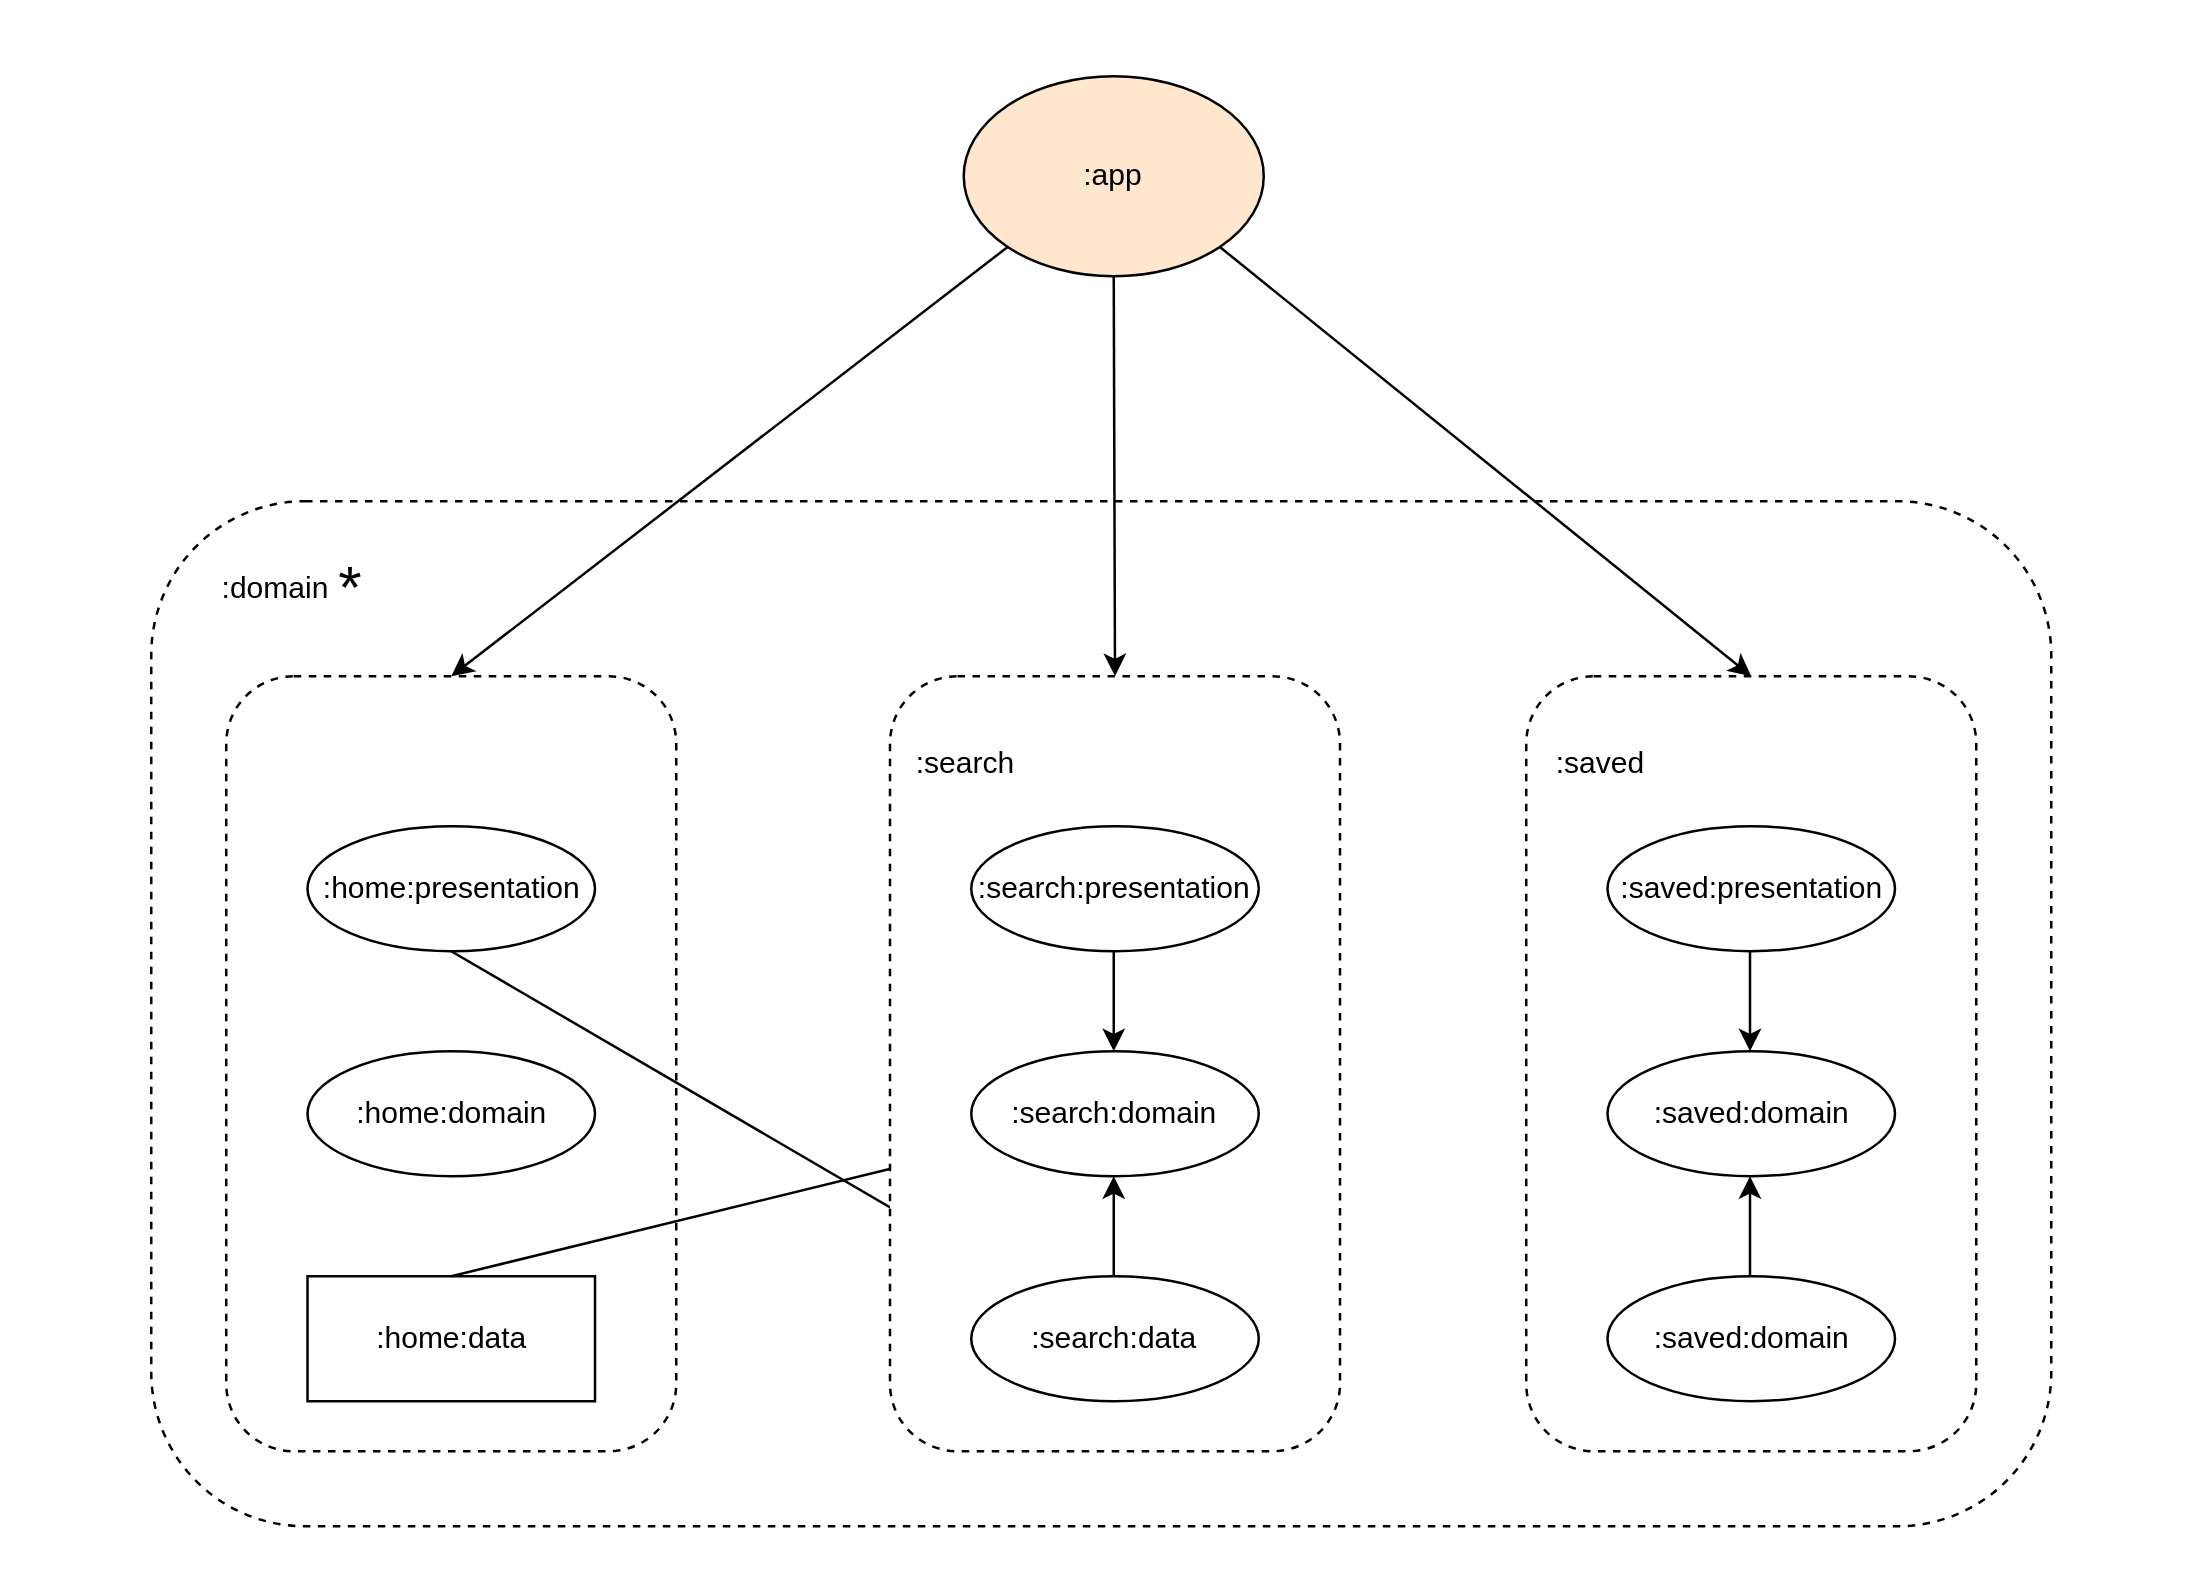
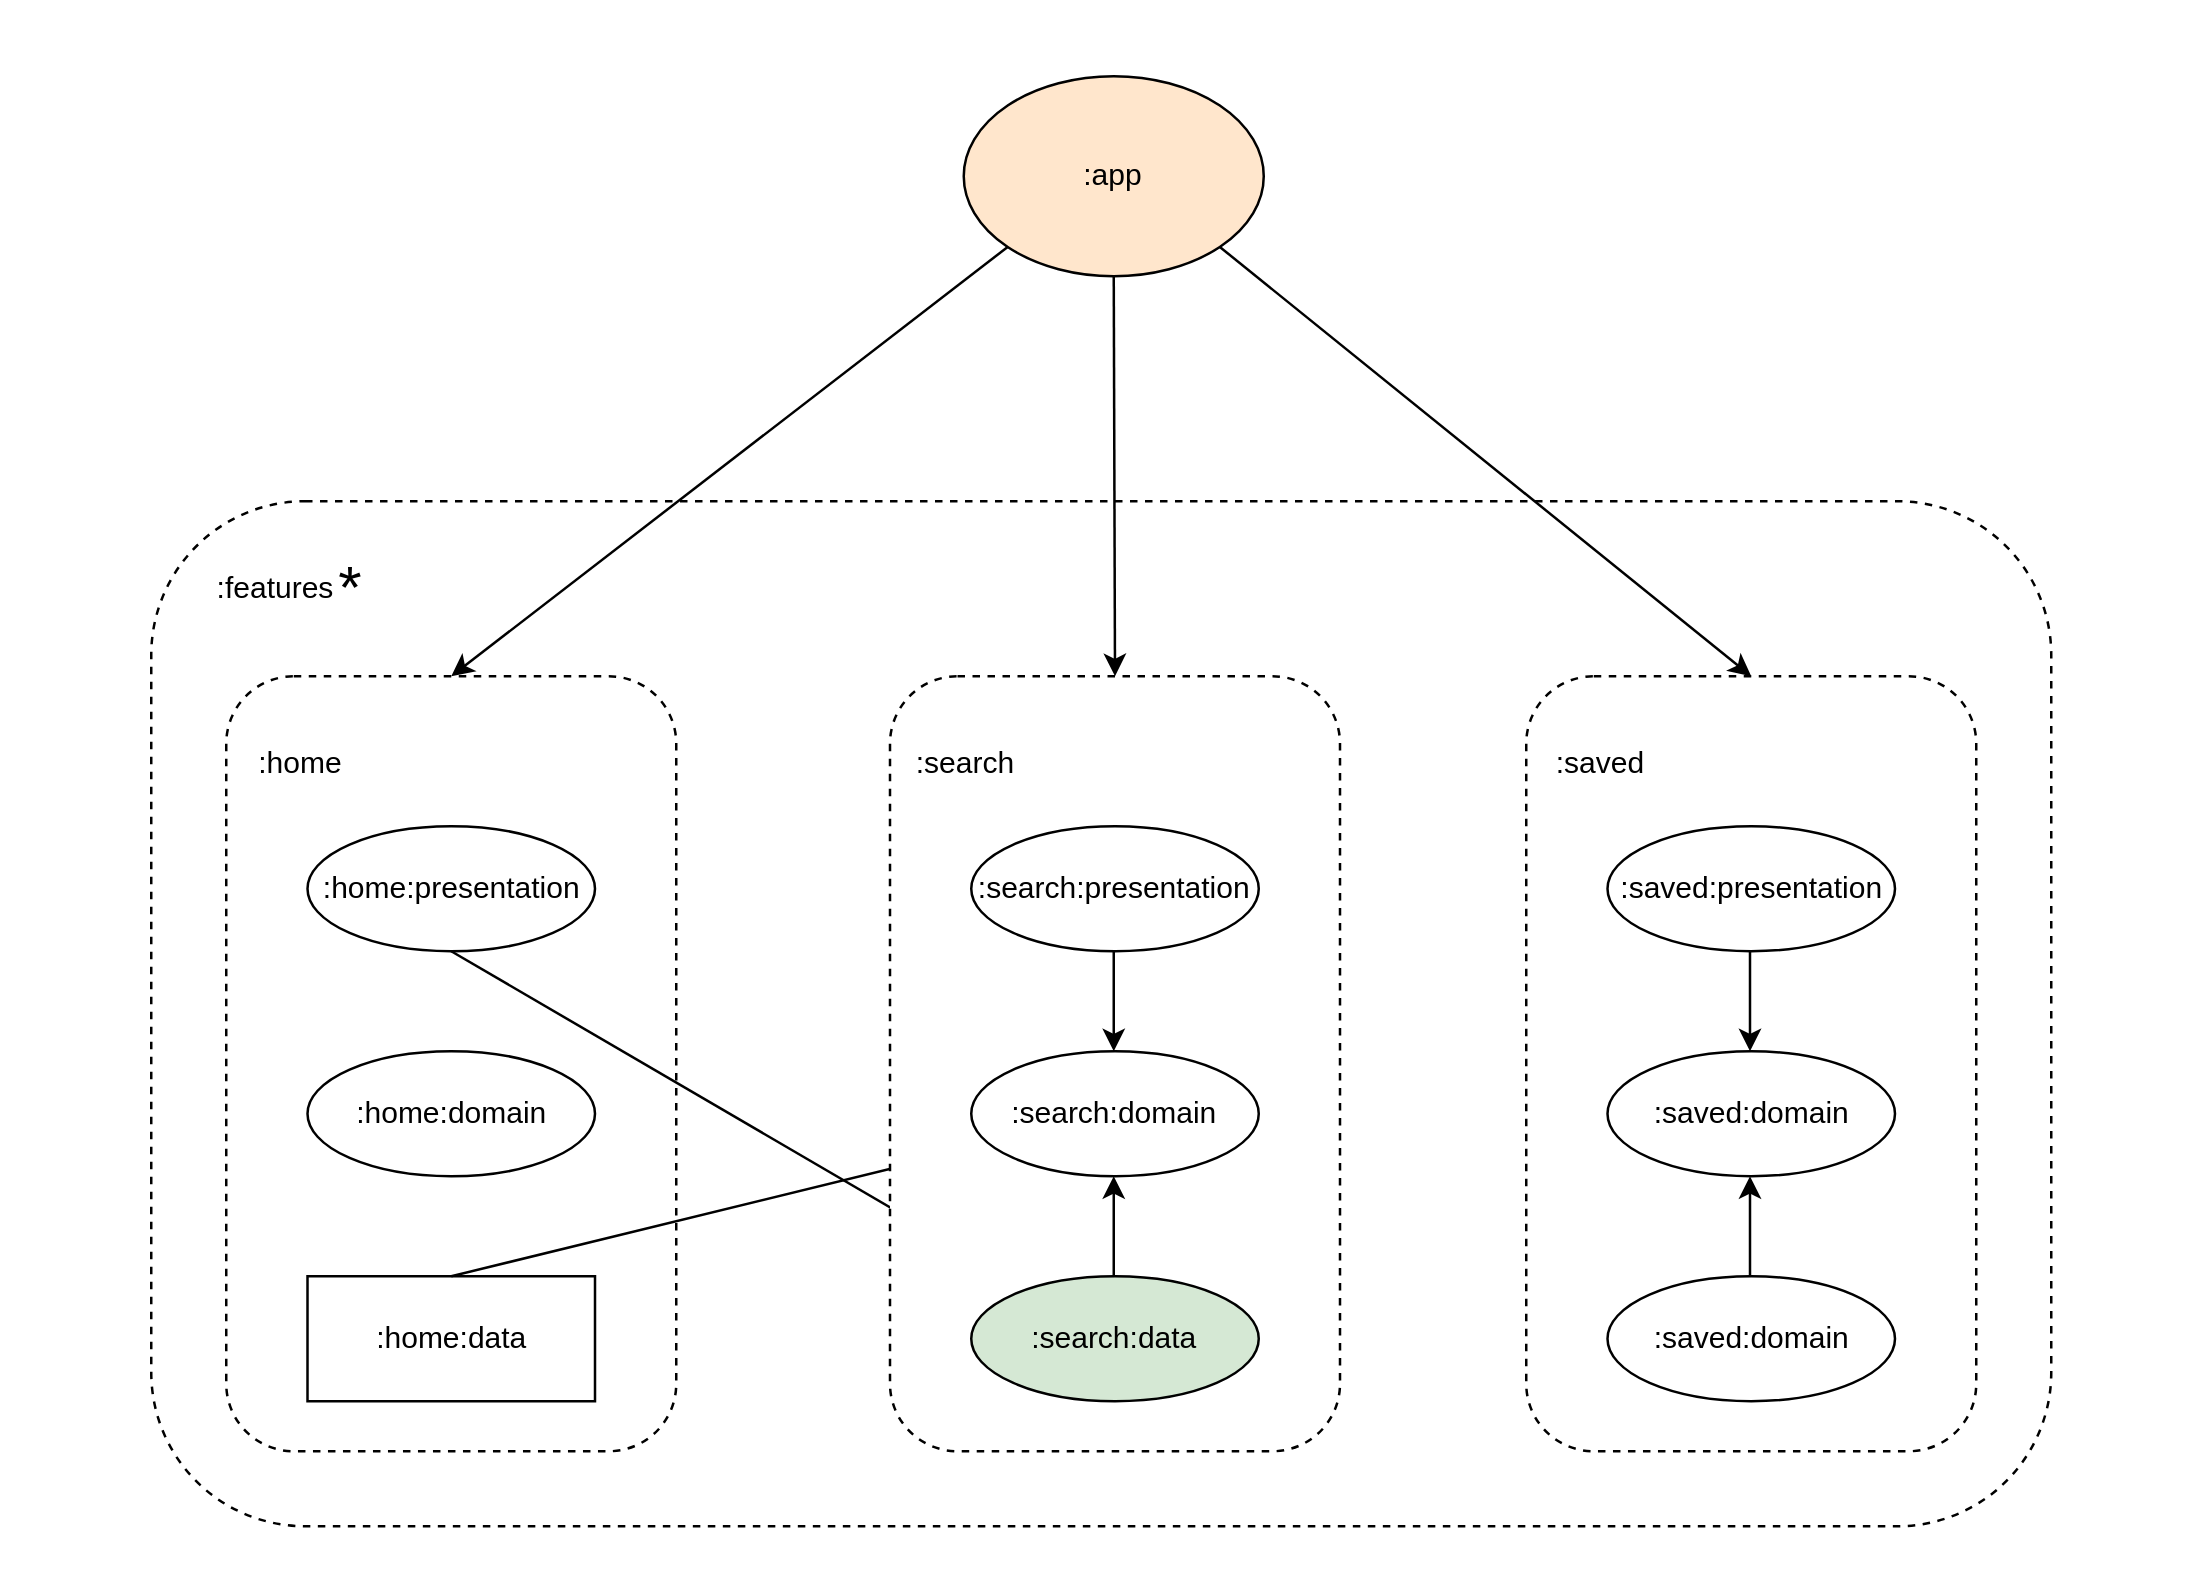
  <mxCell id="0" />
  <mxCell id="1" parent="0" />
  <mxCell id="2" value="" style="rounded=1;whiteSpace=wrap;html=1;strokeColor=#ffffff;" vertex="1" parent="1"><mxGeometry y="20" width="840" height="590" as="geometry" x="20" /></mxCell>
  <mxCell id="3" value=":app" style="ellipse;whiteSpace=wrap;html=1;strokeColor=#000000;fillColor=#ffe6cc;" parent="1" vertex="1"><mxGeometry x="385" y="30" width="120" height="80" as="geometry" /></mxCell>
  <mxCell id="4" value="" style="rounded=1;whiteSpace=wrap;html=1;dashed=1;" parent="1" vertex="1"><mxGeometry x="60" y="200" width="760" height="410" as="geometry" /></mxCell>
- <mxCell id="5" value=":domain" style="text;html=1;align=center;verticalAlign=middle;whiteSpace=wrap;rounded=0;" parent="1" vertex="1"><mxGeometry x="80" y="220" width="60" height="30" as="geometry" /></mxCell>
+ <mxCell id="5" value=":features" style="text;html=1;align=center;verticalAlign=middle;whiteSpace=wrap;rounded=0;" parent="1" vertex="1"><mxGeometry x="80" y="220" width="60" height="30" as="geometry" /></mxCell>
  <mxCell id="6" value="" style="rounded=1;whiteSpace=wrap;html=1;dashed=1;" parent="1" vertex="1"><mxGeometry x="90" y="270" width="180" height="310" as="geometry" /></mxCell>
  <mxCell id="7" value=":home:presentation" style="ellipse;whiteSpace=wrap;html=1;" parent="1" vertex="1"><mxGeometry x="122.5" y="330" width="115" height="50" as="geometry" /></mxCell>
  <mxCell id="8" value=":home:domain" style="ellipse;whiteSpace=wrap;html=1;" parent="1" vertex="1"><mxGeometry x="122.5" y="420" width="115" height="50" as="geometry" /></mxCell>
  <mxCell id="9" value=":home:data" style="whiteSpace=wrap;html=1;rounded=0;" parent="1" vertex="1"><mxGeometry x="122.5" y="510" width="115" height="50" as="geometry" /></mxCell>
+ <mxCell id="10" value=":home" style="text;html=1;align=center;verticalAlign=middle;whiteSpace=wrap;rounded=0;" parent="1" vertex="1"><mxGeometry x="90" y="290" width="60" height="30" as="geometry" /></mxCell>
  <mxCell id="11" value="" style="endArrow=classic;html=1;rounded=0;exitX=0.5;exitY=1;exitDx=0;exitDy=0;" parent="1" source="7" target="17" edge="1"><mxGeometry width="50" height="50" relative="1" as="geometry"><mxPoint x="187.5" y="410" as="sourcePoint" /><mxPoint x="237.5" y="360" as="targetPoint" /></mxGeometry></mxCell>
  <mxCell id="12" value="" style="endArrow=classic;html=1;rounded=0;exitX=0.5;exitY=0;exitDx=0;exitDy=0;" parent="1" source="9" target="16" edge="1"><mxGeometry width="50" height="50" relative="1" as="geometry"><mxPoint x="340" y="470" as="sourcePoint" /><mxPoint x="340" y="510" as="targetPoint" /></mxGeometry></mxCell>
  <mxCell id="13" value="" style="rounded=1;whiteSpace=wrap;html=1;dashed=1;" parent="1" vertex="1"><mxGeometry x="355.5" y="270" width="180" height="310" as="geometry" /></mxCell>
  <mxCell id="14" value="" style="rounded=1;whiteSpace=wrap;html=1;dashed=1;" parent="1" vertex="1"><mxGeometry x="610" y="270" width="180" height="310" as="geometry" /></mxCell>
  <mxCell id="15" value=":search:presentation" style="ellipse;whiteSpace=wrap;html=1;" parent="1" vertex="1"><mxGeometry x="388" y="330" width="115" height="50" as="geometry" /></mxCell>
  <mxCell id="16" value=":search:domain" style="ellipse;whiteSpace=wrap;html=1;" parent="1" vertex="1"><mxGeometry x="388" y="420" width="115" height="50" as="geometry" /></mxCell>
- <mxCell id="17" value=":search:data" style="ellipse;whiteSpace=wrap;html=1;" parent="1" vertex="1"><mxGeometry x="388" y="510" width="115" height="50" as="geometry" /></mxCell>
+ <mxCell id="17" value=":search:data" style="ellipse;whiteSpace=wrap;html=1;fillColor=#d5e8d4;" parent="1" vertex="1"><mxGeometry x="388" y="510" width="115" height="50" as="geometry" /></mxCell>
  <mxCell id="18" value=":search" style="text;html=1;align=center;verticalAlign=middle;whiteSpace=wrap;rounded=0;" parent="1" vertex="1"><mxGeometry x="355.5" y="290" width="60" height="30" as="geometry" /></mxCell>
  <mxCell id="19" value=":saved" style="text;html=1;align=center;verticalAlign=middle;whiteSpace=wrap;rounded=0;" parent="1" vertex="1"><mxGeometry x="610" y="290" width="60" height="30" as="geometry" /></mxCell>
  <mxCell id="20" value=":saved:presentation" style="ellipse;whiteSpace=wrap;html=1;" parent="1" vertex="1"><mxGeometry x="642.5" y="330" width="115" height="50" as="geometry" /></mxCell>
  <mxCell id="21" value=":saved:domain" style="ellipse;whiteSpace=wrap;html=1;" parent="1" vertex="1"><mxGeometry x="642.5" y="420" width="115" height="50" as="geometry" /></mxCell>
  <mxCell id="22" value=":saved:domain" style="ellipse;whiteSpace=wrap;html=1;" parent="1" vertex="1"><mxGeometry x="642.5" y="510" width="115" height="50" as="geometry" /></mxCell>
  <mxCell id="23" value="" style="endArrow=classic;html=1;rounded=0;exitX=0.5;exitY=1;exitDx=0;exitDy=0;entryX=0.5;entryY=0;entryDx=0;entryDy=0;" parent="1" edge="1"><mxGeometry width="50" height="50" relative="1" as="geometry"><mxPoint x="445" y="380" as="sourcePoint" /><mxPoint x="445" y="420" as="targetPoint" /></mxGeometry></mxCell>
  <mxCell id="24" value="" style="endArrow=classic;html=1;rounded=0;exitX=0.5;exitY=1;exitDx=0;exitDy=0;entryX=0.5;entryY=0;entryDx=0;entryDy=0;" parent="1" edge="1"><mxGeometry width="50" height="50" relative="1" as="geometry"><mxPoint x="699.5" y="380" as="sourcePoint" /><mxPoint x="699.5" y="420" as="targetPoint" /></mxGeometry></mxCell>
  <mxCell id="25" value="" style="endArrow=classic;html=1;rounded=0;exitX=0.5;exitY=0;exitDx=0;exitDy=0;entryX=0.5;entryY=1;entryDx=0;entryDy=0;" parent="1" edge="1"><mxGeometry width="50" height="50" relative="1" as="geometry"><mxPoint x="445" y="510" as="sourcePoint" /><mxPoint x="445" y="470" as="targetPoint" /></mxGeometry></mxCell>
  <mxCell id="26" value="" style="endArrow=classic;html=1;rounded=0;exitX=0.5;exitY=0;exitDx=0;exitDy=0;entryX=0.5;entryY=1;entryDx=0;entryDy=0;" parent="1" edge="1"><mxGeometry width="50" height="50" relative="1" as="geometry"><mxPoint x="699.5" y="510" as="sourcePoint" /><mxPoint x="699.5" y="470" as="targetPoint" /></mxGeometry></mxCell>
  <mxCell id="27" value="" style="endArrow=classic;html=1;rounded=0;exitX=0;exitY=1;exitDx=0;exitDy=0;entryX=0.5;entryY=0;entryDx=0;entryDy=0;" parent="1" source="3" target="6" edge="1"><mxGeometry width="50" height="50" relative="1" as="geometry"><mxPoint x="503" y="190" as="sourcePoint" /><mxPoint x="553" y="140" as="targetPoint" /></mxGeometry></mxCell>
  <mxCell id="28" value="" style="endArrow=classic;html=1;rounded=0;exitX=0.5;exitY=1;exitDx=0;exitDy=0;entryX=0.5;entryY=0;entryDx=0;entryDy=0;" parent="1" source="3" target="13" edge="1"><mxGeometry width="50" height="50" relative="1" as="geometry"><mxPoint x="455" y="120" as="sourcePoint" /><mxPoint x="273" y="289" as="targetPoint" /></mxGeometry></mxCell>
  <mxCell id="29" value="" style="endArrow=classic;html=1;rounded=0;exitX=1;exitY=1;exitDx=0;exitDy=0;entryX=0.5;entryY=0;entryDx=0;entryDy=0;" parent="1" source="3" target="14" edge="1"><mxGeometry width="50" height="50" relative="1" as="geometry"><mxPoint x="455" y="120" as="sourcePoint" /><mxPoint x="450" y="280" as="targetPoint" /></mxGeometry></mxCell>
  <mxCell id="30" value="&lt;font style=&quot;font-size: 24px;&quot;&gt;*&lt;/font&gt;" style="text;html=1;align=center;verticalAlign=middle;whiteSpace=wrap;rounded=0;" parent="1" vertex="1"><mxGeometry x="110" y="220" width="60" height="30" as="geometry" /></mxCell>
